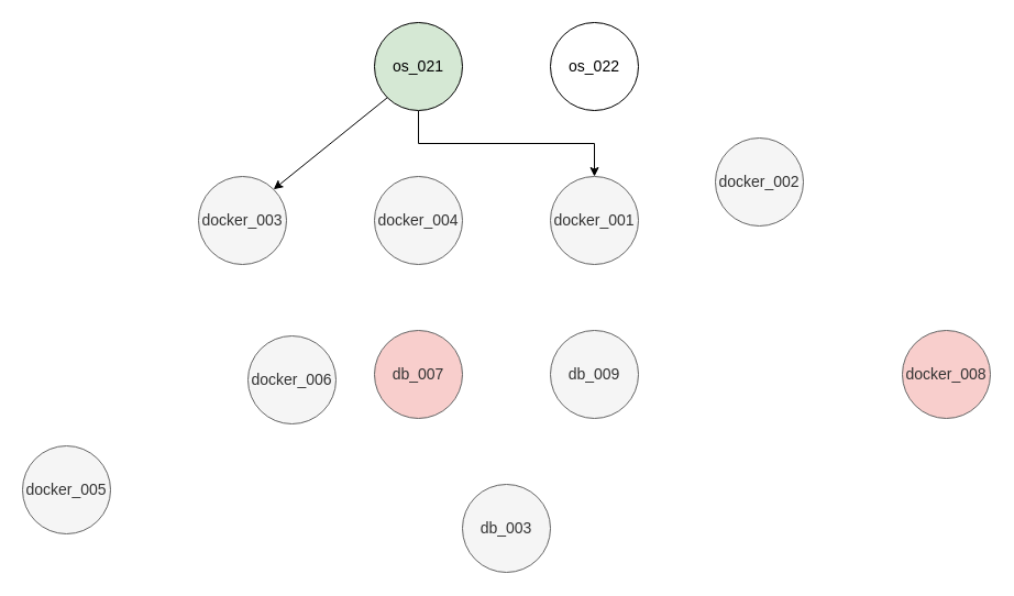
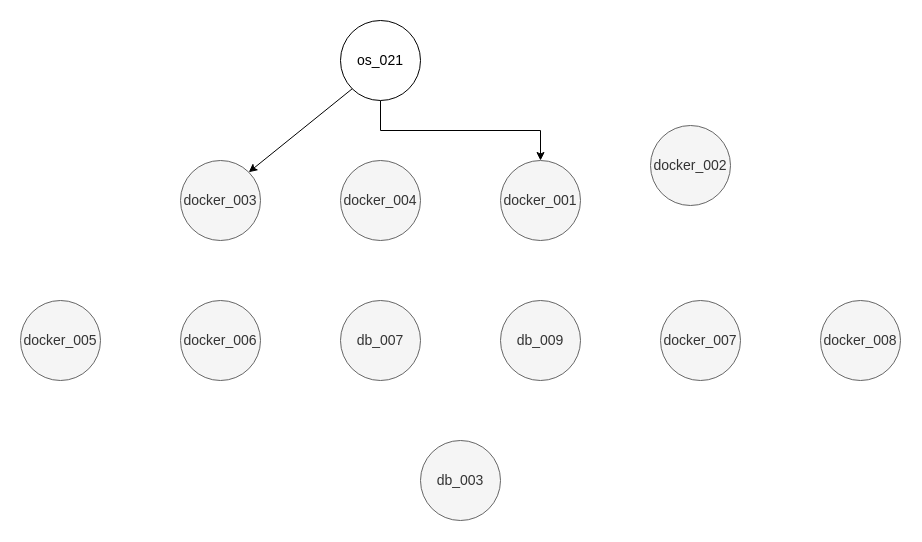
  <mxCell id="0" />
  <mxCell id="1" parent="0" />
  <mxCell id="2" style="edgeStyle=orthogonalEdgeStyle;rounded=0;orthogonalLoop=1;jettySize=auto;html=1;exitX=0.5;exitY=1;exitDx=0;exitDy=0;" edge="1" parent="1" source="3" target="7"><mxGeometry relative="1" as="geometry" /></mxCell>
- <mxCell id="3" value="&lt;font style=&quot;font-size: 14px&quot;&gt;os_021&lt;/font&gt;" style="ellipse;whiteSpace=wrap;html=1;aspect=fixed;fillColor=#d5e8d4;" vertex="1" parent="1"><mxGeometry x="340" y="20" width="80" height="80" as="geometry" /></mxCell>
- <mxCell id="4" value="&lt;font style=&quot;font-size: 14px&quot;&gt;os_022&lt;/font&gt;" style="ellipse;whiteSpace=wrap;html=1;aspect=fixed;" vertex="1" parent="1"><mxGeometry x="500" y="20" width="80" height="80" as="geometry" /></mxCell>
+ <mxCell id="3" value="&lt;font style=&quot;font-size: 14px&quot;&gt;os_021&lt;/font&gt;" style="ellipse;whiteSpace=wrap;html=1;aspect=fixed;" vertex="1" parent="1"><mxGeometry x="340" y="20" width="80" height="80" as="geometry" /></mxCell>
  <mxCell id="5" value="&lt;span style=&quot;font-size: 14px&quot;&gt;docker_003&lt;/span&gt;" style="ellipse;whiteSpace=wrap;html=1;aspect=fixed;fillColor=#f5f5f5;strokeColor=#666666;fontColor=#333333;" vertex="1" parent="1"><mxGeometry x="180" y="160" width="80" height="80" as="geometry" /></mxCell>
  <mxCell id="6" value="&lt;span style=&quot;font-size: 14px&quot;&gt;docker_004&lt;/span&gt;" style="ellipse;whiteSpace=wrap;html=1;aspect=fixed;fillColor=#f5f5f5;strokeColor=#666666;fontColor=#333333;" vertex="1" parent="1"><mxGeometry x="340" y="160" width="80" height="80" as="geometry" /></mxCell>
  <mxCell id="7" value="&lt;span style=&quot;font-size: 14px&quot;&gt;docker_001&lt;/span&gt;" style="ellipse;whiteSpace=wrap;html=1;aspect=fixed;fillColor=#f5f5f5;strokeColor=#666666;fontColor=#333333;" vertex="1" parent="1"><mxGeometry x="500" y="160" width="80" height="80" as="geometry" /></mxCell>
  <mxCell id="8" value="&lt;span style=&quot;font-size: 14px&quot;&gt;docker_002&lt;/span&gt;" style="ellipse;whiteSpace=wrap;html=1;aspect=fixed;fillColor=#f5f5f5;strokeColor=#666666;fontColor=#333333;" vertex="1" parent="1"><mxGeometry x="650" y="125" width="80" height="80" as="geometry" /></mxCell>
- <mxCell id="9" value="&lt;span style=&quot;font-size: 14px&quot;&gt;docker_005&lt;/span&gt;" style="ellipse;whiteSpace=wrap;html=1;aspect=fixed;fillColor=#f5f5f5;strokeColor=#666666;fontColor=#333333;" vertex="1" parent="1"><mxGeometry x="20" y="405" width="80" height="80" as="geometry" /></mxCell>
- <mxCell id="10" value="&lt;span style=&quot;font-size: 14px&quot;&gt;docker_006&lt;/span&gt;" style="ellipse;whiteSpace=wrap;html=1;aspect=fixed;fillColor=#f5f5f5;strokeColor=#666666;fontColor=#333333;" vertex="1" parent="1"><mxGeometry x="225" y="305" width="80" height="80" as="geometry" /></mxCell>
- <mxCell id="11" value="&lt;span style=&quot;font-size: 14px&quot;&gt;db_007&lt;/span&gt;" style="ellipse;whiteSpace=wrap;html=1;aspect=fixed;fillColor=#f8cecc;strokeColor=#666666;fontColor=#333333;" vertex="1" parent="1"><mxGeometry x="340" y="300" width="80" height="80" as="geometry" /></mxCell>
+ <mxCell id="9" value="&lt;span style=&quot;font-size: 14px&quot;&gt;docker_005&lt;/span&gt;" style="ellipse;whiteSpace=wrap;html=1;aspect=fixed;fillColor=#f5f5f5;strokeColor=#666666;fontColor=#333333;" vertex="1" parent="1"><mxGeometry x="20" y="300" width="80" height="80" as="geometry" /></mxCell>
+ <mxCell id="10" value="&lt;span style=&quot;font-size: 14px&quot;&gt;docker_006&lt;/span&gt;" style="ellipse;whiteSpace=wrap;html=1;aspect=fixed;fillColor=#f5f5f5;strokeColor=#666666;fontColor=#333333;" vertex="1" parent="1"><mxGeometry x="180" y="300" width="80" height="80" as="geometry" /></mxCell>
+ <mxCell id="11" value="&lt;span style=&quot;font-size: 14px&quot;&gt;db_007&lt;/span&gt;" style="ellipse;whiteSpace=wrap;html=1;aspect=fixed;fillColor=#f5f5f5;strokeColor=#666666;fontColor=#333333;" vertex="1" parent="1"><mxGeometry x="340" y="300" width="80" height="80" as="geometry" /></mxCell>
  <mxCell id="12" value="&lt;span style=&quot;font-size: 14px&quot;&gt;db_009&lt;/span&gt;" style="ellipse;whiteSpace=wrap;html=1;aspect=fixed;fillColor=#f5f5f5;strokeColor=#666666;fontColor=#333333;" vertex="1" parent="1"><mxGeometry x="500" y="300" width="80" height="80" as="geometry" /></mxCell>
- <mxCell id="14" value="&lt;span style=&quot;font-size: 14px&quot;&gt;docker_008&lt;/span&gt;" style="ellipse;whiteSpace=wrap;html=1;aspect=fixed;fillColor=#f8cecc;strokeColor=#666666;fontColor=#333333;" vertex="1" parent="1"><mxGeometry x="820" y="300" width="80" height="80" as="geometry" /></mxCell>
+ <mxCell id="13" value="&lt;span style=&quot;font-size: 14px&quot;&gt;docker_007&lt;/span&gt;" style="ellipse;whiteSpace=wrap;html=1;aspect=fixed;fillColor=#f5f5f5;strokeColor=#666666;fontColor=#333333;" vertex="1" parent="1"><mxGeometry x="660" y="300" width="80" height="80" as="geometry" /></mxCell>
+ <mxCell id="14" value="&lt;span style=&quot;font-size: 14px&quot;&gt;docker_008&lt;/span&gt;" style="ellipse;whiteSpace=wrap;html=1;aspect=fixed;fillColor=#f5f5f5;strokeColor=#666666;fontColor=#333333;" vertex="1" parent="1"><mxGeometry x="820" y="300" width="80" height="80" as="geometry" /></mxCell>
  <mxCell id="15" value="&lt;span style=&quot;font-size: 14px&quot;&gt;db_003&lt;/span&gt;" style="ellipse;whiteSpace=wrap;html=1;aspect=fixed;fillColor=#f5f5f5;strokeColor=#666666;fontColor=#333333;" vertex="1" parent="1"><mxGeometry x="420" y="440" width="80" height="80" as="geometry" /></mxCell>
  <mxCell id="16" value="" style="endArrow=classic;html=1;exitX=0;exitY=1;exitDx=0;exitDy=0;entryX=1;entryY=0;entryDx=0;entryDy=0;" edge="1" parent="1" source="3" target="5"><mxGeometry width="50" height="50" relative="1" as="geometry"><mxPoint x="480" y="280" as="sourcePoint" /><mxPoint x="530" y="230" as="targetPoint" /></mxGeometry></mxCell>
